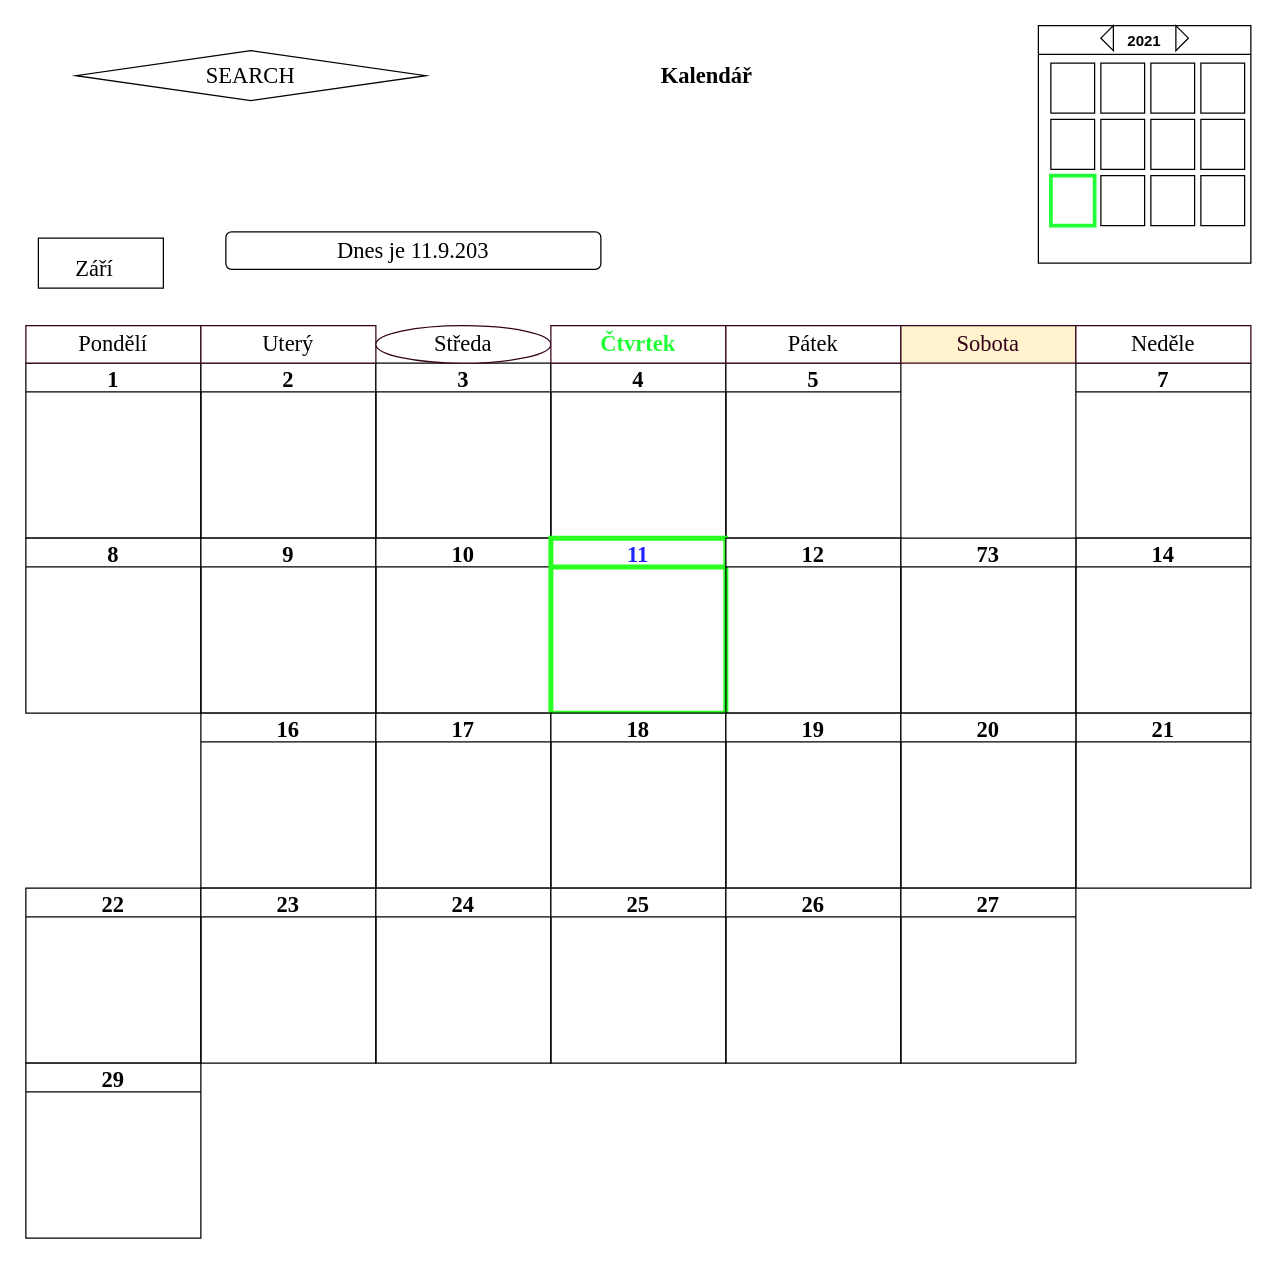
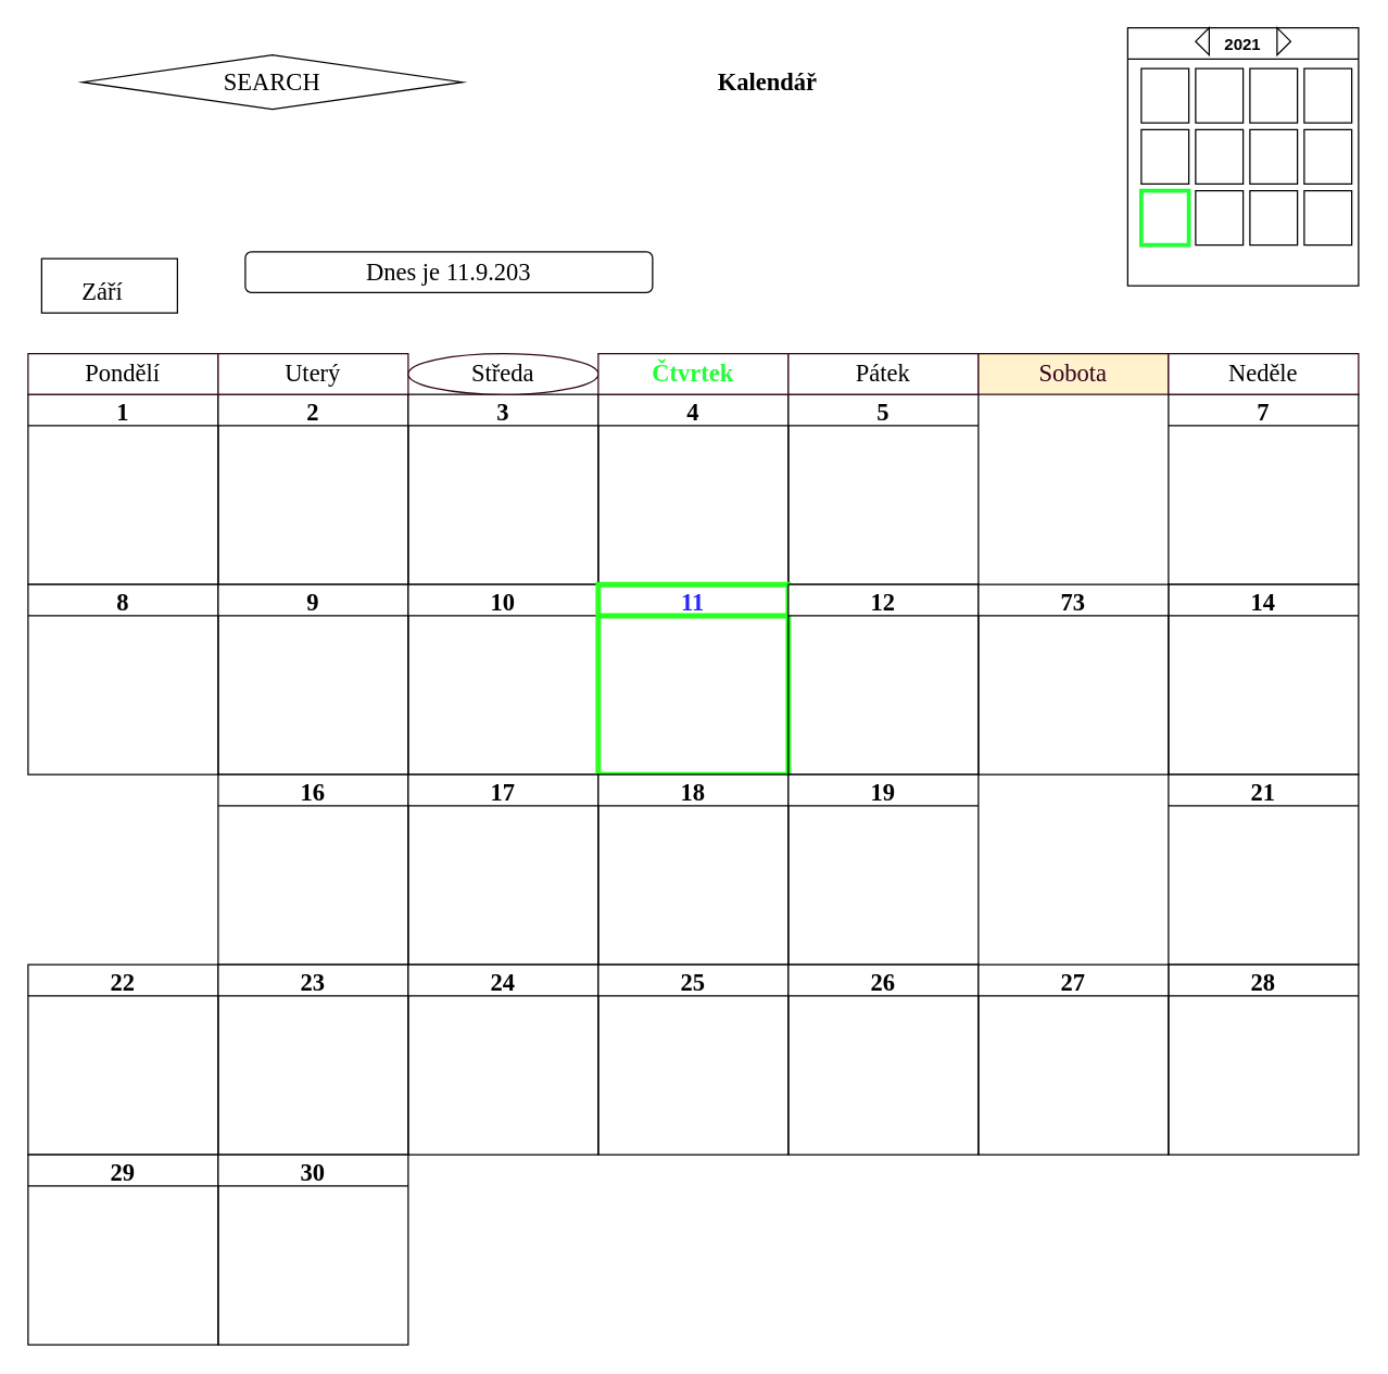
  <mxCell id="0" />
  <mxCell id="1" parent="0" />
  <mxCell id="2" value="2021" style="swimlane;" vertex="1" parent="1"><mxGeometry x="830" y="20" width="170" height="190" as="geometry" /></mxCell>
  <mxCell id="3" value="" style="triangle;whiteSpace=wrap;html=1;fontFamily=Georgia;fontSize=18;" vertex="1" parent="2"><mxGeometry x="110" width="10" height="20" as="geometry" /></mxCell>
  <mxCell id="4" value="" style="triangle;whiteSpace=wrap;html=1;fontFamily=Georgia;fontSize=18;rotation=-180;" vertex="1" parent="2"><mxGeometry x="50" width="10" height="20" as="geometry" /></mxCell>
  <mxCell id="5" value="" style="shape=partialRectangle;html=1;whiteSpace=wrap;connectable=0;fillColor=none;top=0;left=0;bottom=0;right=0;overflow=hidden;pointerEvents=1;fontFamily=Georgia;fontSize=18;" vertex="1" parent="2"><mxGeometry y="20" width="60" height="40" as="geometry"><mxRectangle width="60" height="40" as="alternateBounds" /></mxGeometry></mxCell>
  <mxCell id="6" value="" style="shape=partialRectangle;html=1;whiteSpace=wrap;connectable=0;fillColor=none;top=0;left=0;bottom=0;right=0;overflow=hidden;pointerEvents=1;fontFamily=Georgia;fontSize=18;" vertex="1" parent="2"><mxGeometry y="20" width="60" height="40" as="geometry"><mxRectangle width="60" height="40" as="alternateBounds" /></mxGeometry></mxCell>
  <mxCell id="7" value="" style="rounded=0;whiteSpace=wrap;html=1;fontFamily=Georgia;fontSize=18;" vertex="1" parent="2"><mxGeometry x="10" y="30" width="35" height="40" as="geometry" /></mxCell>
  <mxCell id="8" value="" style="rounded=0;whiteSpace=wrap;html=1;fontFamily=Georgia;fontSize=18;" vertex="1" parent="2"><mxGeometry x="130" y="30" width="35" height="40" as="geometry" /></mxCell>
  <mxCell id="9" value="" style="rounded=0;whiteSpace=wrap;html=1;fontFamily=Georgia;fontSize=18;" vertex="1" parent="2"><mxGeometry x="90" y="30" width="35" height="40" as="geometry" /></mxCell>
  <mxCell id="10" value="" style="rounded=0;whiteSpace=wrap;html=1;fontFamily=Georgia;fontSize=18;" vertex="1" parent="2"><mxGeometry x="50" y="30" width="35" height="40" as="geometry" /></mxCell>
  <mxCell id="11" value="" style="rounded=0;whiteSpace=wrap;html=1;fontFamily=Georgia;fontSize=18;" vertex="1" parent="2"><mxGeometry x="130" y="75" width="35" height="40" as="geometry" /></mxCell>
  <mxCell id="12" value="" style="rounded=0;whiteSpace=wrap;html=1;fontFamily=Georgia;fontSize=18;" vertex="1" parent="2"><mxGeometry x="90" y="75" width="35" height="40" as="geometry" /></mxCell>
  <mxCell id="13" value="" style="rounded=0;whiteSpace=wrap;html=1;fontFamily=Georgia;fontSize=18;" vertex="1" parent="2"><mxGeometry x="130" y="120" width="35" height="40" as="geometry" /></mxCell>
  <mxCell id="14" value="" style="rounded=0;whiteSpace=wrap;html=1;fontFamily=Georgia;fontSize=18;" vertex="1" parent="2"><mxGeometry x="90" y="120" width="35" height="40" as="geometry" /></mxCell>
  <mxCell id="15" value="" style="rounded=0;whiteSpace=wrap;html=1;fontFamily=Georgia;fontSize=18;" vertex="1" parent="2"><mxGeometry x="50" y="75" width="35" height="40" as="geometry" /></mxCell>
  <mxCell id="16" value="" style="rounded=0;whiteSpace=wrap;html=1;fontFamily=Georgia;fontSize=18;" vertex="1" parent="2"><mxGeometry x="50" y="120" width="35" height="40" as="geometry" /></mxCell>
  <mxCell id="17" value="" style="rounded=0;whiteSpace=wrap;html=1;fontFamily=Georgia;fontSize=18;" vertex="1" parent="2"><mxGeometry x="10" y="75" width="35" height="40" as="geometry" /></mxCell>
  <mxCell id="18" value="" style="rounded=0;whiteSpace=wrap;html=1;fontFamily=Georgia;fontSize=18;strokeColor=#21FF37;strokeWidth=3;" vertex="1" parent="2"><mxGeometry x="10" y="120" width="35" height="40" as="geometry" /></mxCell>
  <mxCell id="19" value="&lt;font style=&quot;font-size: 18px&quot; face=&quot;Georgia&quot;&gt;&lt;b&gt;Kalendář&lt;/b&gt;&lt;/font&gt;" style="text;html=1;strokeColor=none;fillColor=none;align=center;verticalAlign=middle;whiteSpace=wrap;rounded=0;" vertex="1" parent="1"><mxGeometry x="420" y="40" width="290" height="40" as="geometry" /></mxCell>
  <mxCell id="20" value="SEARCH" style="rhombus;whiteSpace=wrap;html=1;fontFamily=Georgia;fontSize=18;" vertex="1" parent="1"><mxGeometry x="60" y="40" width="280" height="40" as="geometry" /></mxCell>
  <mxCell id="21" value="1" style="swimlane;fontFamily=Georgia;fontSize=18;" vertex="1" parent="1"><mxGeometry x="20" y="290" width="140" height="140" as="geometry" /></mxCell>
  <mxCell id="22" value="2" style="swimlane;fontFamily=Georgia;fontSize=18;" vertex="1" parent="1"><mxGeometry x="160" y="290" width="140" height="140" as="geometry" /></mxCell>
  <mxCell id="23" value="3" style="swimlane;fontFamily=Georgia;fontSize=18;" vertex="1" parent="1"><mxGeometry x="300" y="290" width="140" height="140" as="geometry" /></mxCell>
  <mxCell id="24" value="4" style="swimlane;fontFamily=Georgia;fontSize=18;startSize=23;" vertex="1" parent="1"><mxGeometry x="440" y="290" width="140" height="140" as="geometry" /></mxCell>
  <mxCell id="25" value="5" style="swimlane;fontFamily=Georgia;fontSize=18;startSize=23;" vertex="1" parent="1"><mxGeometry x="580" y="290" width="140" height="140" as="geometry" /></mxCell>
  <mxCell id="26" value="7" style="swimlane;fontFamily=Georgia;fontSize=18;" vertex="1" parent="1"><mxGeometry x="860" y="290" width="140" height="140" as="geometry" /></mxCell>
  <mxCell id="27" value="8" style="swimlane;fontFamily=Georgia;fontSize=18;startSize=23;" vertex="1" parent="1"><mxGeometry x="20" y="430" width="140" height="140" as="geometry" /></mxCell>
  <mxCell id="28" value="9" style="swimlane;fontFamily=Georgia;fontSize=18;" vertex="1" parent="1"><mxGeometry x="160" y="430" width="140" height="140" as="geometry" /></mxCell>
  <mxCell id="29" value="10" style="swimlane;fontFamily=Georgia;fontSize=18;" vertex="1" parent="1"><mxGeometry x="300" y="430" width="140" height="140" as="geometry" /></mxCell>
  <mxCell id="30" value="11" style="swimlane;fontFamily=Georgia;fontSize=18;fontColor=#2424FF;startSize=23;strokeColor=#29FF21;strokeWidth=4;" vertex="1" parent="1"><mxGeometry x="440" y="430" width="140" height="140" as="geometry" /></mxCell>
  <mxCell id="31" value="12" style="swimlane;fontFamily=Georgia;fontSize=18;" vertex="1" parent="1"><mxGeometry x="580" y="430" width="140" height="140" as="geometry" /></mxCell>
  <mxCell id="32" value="14" style="swimlane;fontFamily=Georgia;fontSize=18;" vertex="1" parent="1"><mxGeometry x="860" y="430" width="140" height="140" as="geometry" /></mxCell>
  <mxCell id="33" value="73" style="swimlane;fontFamily=Georgia;fontSize=18;" vertex="1" parent="1"><mxGeometry x="720" y="430" width="140" height="140" as="geometry" /></mxCell>
  <mxCell id="34" value="16" style="swimlane;fontFamily=Georgia;fontSize=18;" vertex="1" parent="1"><mxGeometry x="160" y="570" width="140" height="140" as="geometry" /></mxCell>
  <mxCell id="35" value="17" style="swimlane;fontFamily=Georgia;fontSize=18;" vertex="1" parent="1"><mxGeometry x="300" y="570" width="140" height="140" as="geometry" /></mxCell>
  <mxCell id="36" value="18" style="swimlane;fontFamily=Georgia;fontSize=18;" vertex="1" parent="1"><mxGeometry x="440" y="570" width="140" height="140" as="geometry" /></mxCell>
  <mxCell id="37" value="19" style="swimlane;fontFamily=Georgia;fontSize=18;" vertex="1" parent="1"><mxGeometry x="580" y="570" width="140" height="140" as="geometry" /></mxCell>
  <mxCell id="38" value="21" style="swimlane;fontFamily=Georgia;fontSize=18;" vertex="1" parent="1"><mxGeometry x="860" y="570" width="140" height="140" as="geometry" /></mxCell>
- <mxCell id="39" value="20" style="swimlane;fontFamily=Georgia;fontSize=18;" vertex="1" parent="1"><mxGeometry x="720" y="570" width="140" height="140" as="geometry" /></mxCell>
  <mxCell id="40" value="22" style="swimlane;fontFamily=Georgia;fontSize=18;" vertex="1" parent="1"><mxGeometry x="20" y="710" width="140" height="140" as="geometry" /></mxCell>
  <mxCell id="41" value="23" style="swimlane;fontFamily=Georgia;fontSize=18;" vertex="1" parent="1"><mxGeometry x="160" y="710" width="140" height="140" as="geometry" /></mxCell>
  <mxCell id="42" value="24" style="swimlane;fontFamily=Georgia;fontSize=18;" vertex="1" parent="1"><mxGeometry x="300" y="710" width="140" height="140" as="geometry" /></mxCell>
  <mxCell id="43" value="25" style="swimlane;fontFamily=Georgia;fontSize=18;" vertex="1" parent="1"><mxGeometry x="440" y="710" width="140" height="140" as="geometry" /></mxCell>
  <mxCell id="44" value="26" style="swimlane;fontFamily=Georgia;fontSize=18;" vertex="1" parent="1"><mxGeometry x="580" y="710" width="140" height="140" as="geometry" /></mxCell>
+ <mxCell id="45" value="28" style="swimlane;fontFamily=Georgia;fontSize=18;" vertex="1" parent="1"><mxGeometry x="860" y="710" width="140" height="140" as="geometry" /></mxCell>
  <mxCell id="46" value="27" style="swimlane;fontFamily=Georgia;fontSize=18;startSize=23;" vertex="1" parent="1"><mxGeometry x="720" y="710" width="140" height="140" as="geometry" /></mxCell>
  <mxCell id="47" value="29" style="swimlane;fontFamily=Georgia;fontSize=18;" vertex="1" parent="1"><mxGeometry x="20" y="850" width="140" height="140" as="geometry" /></mxCell>
+ <mxCell id="48" value="30" style="swimlane;fontFamily=Georgia;fontSize=18;" vertex="1" parent="1"><mxGeometry x="160" y="850" width="140" height="140" as="geometry" /></mxCell>
  <mxCell id="49" value="" style="rounded=0;whiteSpace=wrap;html=1;fontFamily=Georgia;fontSize=18;" vertex="1" parent="1"><mxGeometry x="30" y="190" width="100" height="40" as="geometry" /></mxCell>
  <mxCell id="50" value="Září" style="text;html=1;strokeColor=none;fillColor=none;align=center;verticalAlign=middle;whiteSpace=wrap;rounded=0;fontFamily=Georgia;fontSize=18;" vertex="1" parent="1"><mxGeometry x="20" y="190" width="110" height="50" as="geometry" /></mxCell>
  <mxCell id="51" value="Dnes je 11.9.203" style="rounded=1;whiteSpace=wrap;html=1;fontFamily=Georgia;fontSize=18;" vertex="1" parent="1"><mxGeometry x="180" y="185" width="300" height="30" as="geometry" /></mxCell>
  <mxCell id="52" value="&lt;font color=&quot;#000000&quot;&gt;Pondělí&lt;/font&gt;" style="rounded=0;whiteSpace=wrap;html=1;fontFamily=Georgia;fontSize=18;fontColor=#2EFF1F;strokeColor=#33001A;strokeWidth=1;" vertex="1" parent="1"><mxGeometry x="20" y="260" width="140" height="30" as="geometry" /></mxCell>
  <mxCell id="53" value="Uterý" style="rounded=0;whiteSpace=wrap;html=1;fontFamily=Georgia;fontSize=18;fontColor=#000000;strokeColor=#33001A;strokeWidth=1;" vertex="1" parent="1"><mxGeometry x="160" y="260" width="140" height="30" as="geometry" /></mxCell>
  <mxCell id="54" value="Středa" style="ellipse;whiteSpace=wrap;html=1;fontFamily=Georgia;fontSize=18;fontColor=#000000;strokeColor=#33001A;strokeWidth=1;" vertex="1" parent="1"><mxGeometry x="300" y="260" width="140" height="30" as="geometry" /></mxCell>
  <mxCell id="55" value="&lt;font color=&quot;#21FF37&quot;&gt;&lt;b&gt;Čtvrtek&lt;/b&gt;&lt;/font&gt;" style="rounded=0;whiteSpace=wrap;html=1;fontFamily=Georgia;fontSize=18;fontColor=#000000;strokeColor=#33001A;strokeWidth=1;" vertex="1" parent="1"><mxGeometry x="440" y="260" width="140" height="30" as="geometry" /></mxCell>
  <mxCell id="56" value="Pátek" style="rounded=0;whiteSpace=wrap;html=1;fontFamily=Georgia;fontSize=18;fontColor=#000000;strokeColor=#33001A;strokeWidth=1;" vertex="1" parent="1"><mxGeometry x="580" y="260" width="140" height="30" as="geometry" /></mxCell>
  <mxCell id="57" value="Sobota" style="rounded=0;whiteSpace=wrap;html=1;fontFamily=Georgia;fontSize=18;fontColor=#33001A;strokeColor=#33001A;strokeWidth=1;fillColor=#fff2cc;" vertex="1" parent="1"><mxGeometry x="720" y="260" width="140" height="30" as="geometry" /></mxCell>
  <mxCell id="58" value="Neděle" style="rounded=0;whiteSpace=wrap;html=1;fontFamily=Georgia;fontSize=18;fontColor=#000000;strokeColor=#33001A;strokeWidth=1;" vertex="1" parent="1"><mxGeometry x="860" y="260" width="140" height="30" as="geometry" /></mxCell>
